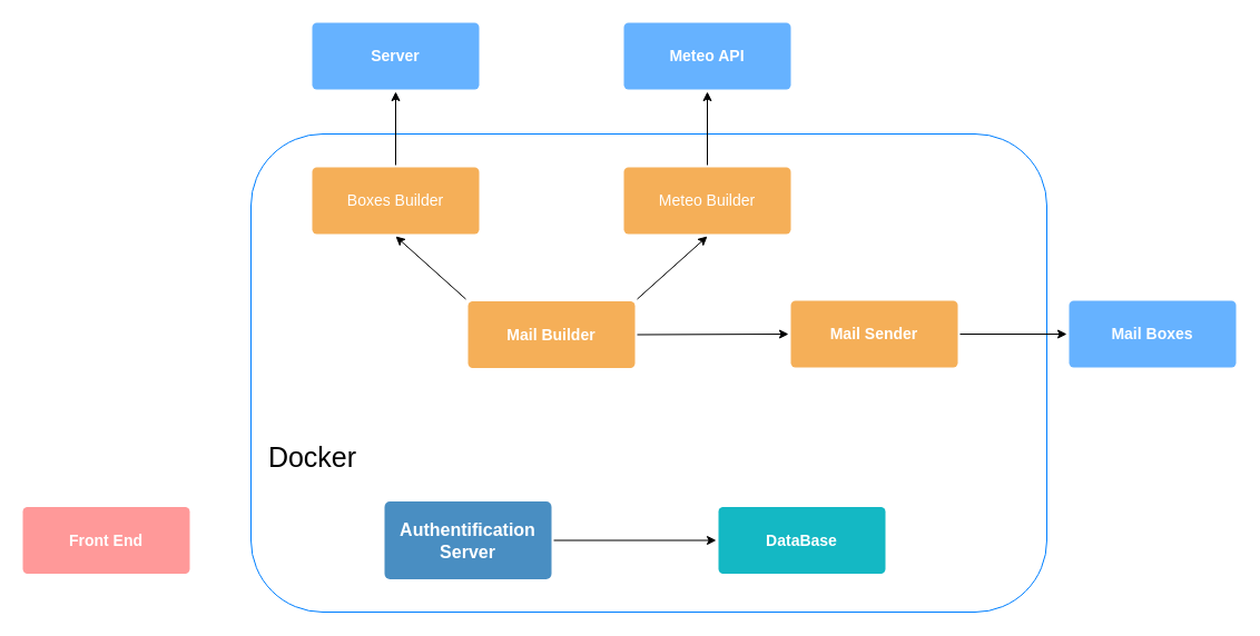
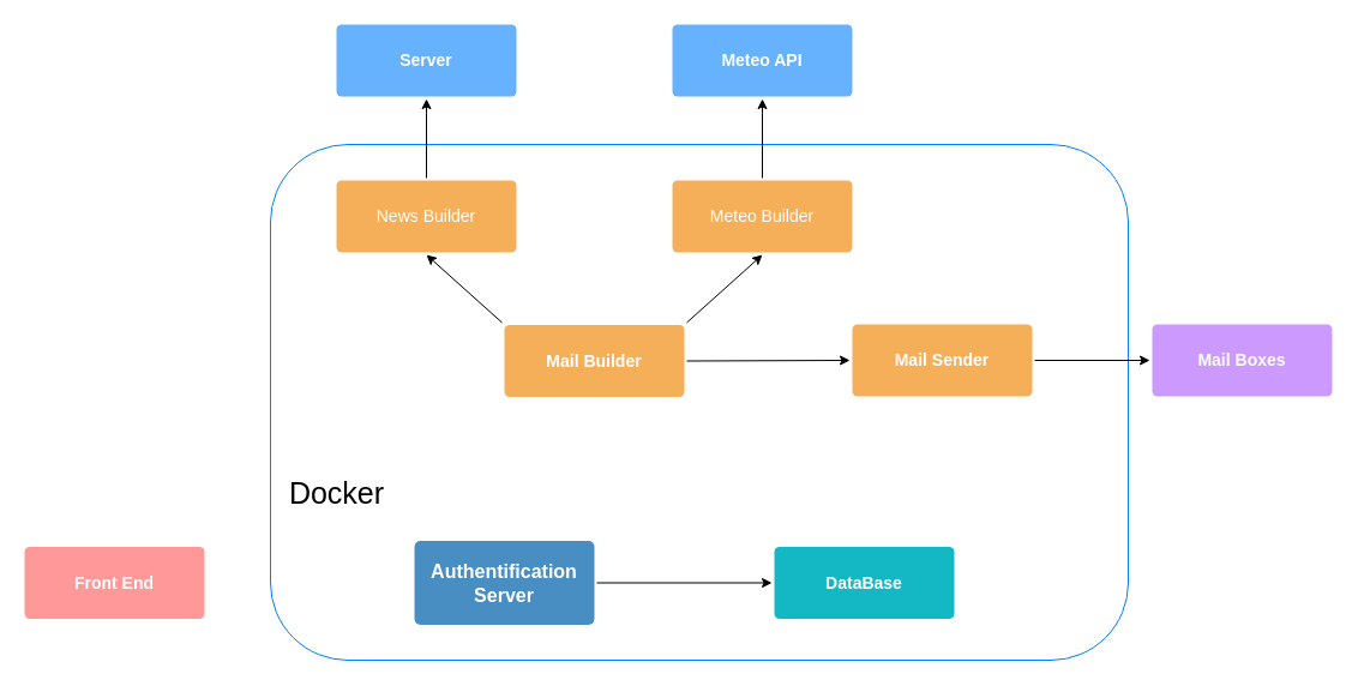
  <mxCell id="0" />
  <mxCell id="1" parent="0" />
  <mxCell id="2" value="&lt;div style=&quot;font-size: 25px ; line-height: 120%&quot; align=&quot;left&quot;&gt;&amp;nbsp;&amp;nbsp; &lt;br&gt;&lt;/div&gt;&lt;div style=&quot;font-size: 25px ; line-height: 120%&quot; align=&quot;left&quot;&gt;&lt;br&gt;&lt;/div&gt;&lt;div style=&quot;font-size: 25px ; line-height: 120%&quot; align=&quot;left&quot;&gt;&lt;br&gt;&lt;/div&gt;&lt;div style=&quot;font-size: 25px ; line-height: 120%&quot; align=&quot;left&quot;&gt;&lt;br&gt;&lt;/div&gt;&lt;div style=&quot;font-size: 25px ; line-height: 120%&quot; align=&quot;left&quot;&gt;&lt;br&gt;&lt;/div&gt;&lt;div style=&quot;font-size: 25px ; line-height: 120%&quot; align=&quot;left&quot;&gt;&amp;nbsp; Docker&lt;/div&gt;" style="rounded=1;whiteSpace=wrap;html=1;fillOpacity=0;align=left;strokeColor=#007FFF;" vertex="1" parent="1"><mxGeometry x="225" y="120" width="715" height="430" as="geometry" /></mxCell>
  <mxCell id="3" value="&lt;div&gt;Authentification&lt;/div&gt;&lt;div&gt;Server&lt;br&gt;&lt;/div&gt;" style="rounded=1;whiteSpace=wrap;html=1;shadow=0;labelBackgroundColor=none;strokeColor=none;strokeWidth=3;fillColor=#498EC2;fontFamily=Helvetica;fontSize=16;fontColor=#FFFFFF;align=center;fontStyle=1;spacing=5;arcSize=7;perimeterSpacing=2;" parent="1" vertex="1"><mxGeometry x="345" y="450.5" width="150" height="70" as="geometry" /></mxCell>
  <mxCell id="4" value="Front End" style="rounded=1;whiteSpace=wrap;html=1;shadow=0;labelBackgroundColor=none;strokeColor=none;strokeWidth=3;fillColor=#FF9999;fontFamily=Helvetica;fontSize=14;fontColor=#FFFFFF;align=center;spacing=5;fontStyle=1;arcSize=7;perimeterSpacing=2;" parent="1" vertex="1"><mxGeometry x="20" y="455.5" width="150" height="60" as="geometry" /></mxCell>
  <mxCell id="5" value="Mail Builder" style="rounded=1;whiteSpace=wrap;html=1;shadow=0;labelBackgroundColor=none;strokeColor=none;strokeWidth=3;fillColor=#F5AF58;fontFamily=Helvetica;fontSize=14;fontColor=#FFFFFF;align=center;spacing=5;fontStyle=1;arcSize=7;perimeterSpacing=2;" parent="1" vertex="1"><mxGeometry x="420" y="270.5" width="150" height="60" as="geometry" /></mxCell>
  <mxCell id="6" value="Meteo Builder" style="rounded=1;whiteSpace=wrap;html=1;shadow=0;labelBackgroundColor=none;strokeColor=none;strokeWidth=3;fillColor=#F5AF58;fontFamily=Helvetica;fontSize=14;fontColor=#FFFFFF;align=center;spacing=5;arcSize=7;perimeterSpacing=2;" parent="1" vertex="1"><mxGeometry x="560" y="150" width="150" height="60" as="geometry" /></mxCell>
- <mxCell id="7" value="Boxes Builder" style="rounded=1;whiteSpace=wrap;html=1;shadow=0;labelBackgroundColor=none;strokeColor=none;strokeWidth=3;fillColor=#f5af58;fontFamily=Helvetica;fontSize=14;fontColor=#FFFFFF;align=center;spacing=5;arcSize=7;perimeterSpacing=2;" parent="1" vertex="1"><mxGeometry x="280" y="150" width="150" height="60" as="geometry" /></mxCell>
+ <mxCell id="7" value="News Builder" style="rounded=1;whiteSpace=wrap;html=1;shadow=0;labelBackgroundColor=none;strokeColor=none;strokeWidth=3;fillColor=#f5af58;fontFamily=Helvetica;fontSize=14;fontColor=#FFFFFF;align=center;spacing=5;arcSize=7;perimeterSpacing=2;" parent="1" vertex="1"><mxGeometry x="280" y="150" width="150" height="60" as="geometry" /></mxCell>
  <mxCell id="8" value="DataBase" style="rounded=1;whiteSpace=wrap;html=1;shadow=0;labelBackgroundColor=none;strokeColor=none;strokeWidth=3;fillColor=#14B8C4;fontFamily=Helvetica;fontSize=14;fontColor=#FFFFFF;align=center;spacing=5;fontStyle=1;arcSize=7;perimeterSpacing=2;" parent="1" vertex="1"><mxGeometry x="645" y="455.5" width="150" height="60" as="geometry" /></mxCell>
  <mxCell id="9" value="Meteo API" style="rounded=1;whiteSpace=wrap;html=1;shadow=0;labelBackgroundColor=none;strokeColor=none;strokeWidth=3;fillColor=#66B2FF;fontFamily=Helvetica;fontSize=14;fontColor=#FFFFFF;align=center;spacing=5;fontStyle=1;arcSize=7;perimeterSpacing=2;" vertex="1" parent="1"><mxGeometry x="560" y="20" width="150" height="60" as="geometry" /></mxCell>
  <mxCell id="10" value="Server" style="rounded=1;whiteSpace=wrap;html=1;shadow=0;labelBackgroundColor=none;strokeColor=none;strokeWidth=3;fillColor=#66B2FF;fontFamily=Helvetica;fontSize=14;fontColor=#FFFFFF;align=center;spacing=5;fontStyle=1;arcSize=7;perimeterSpacing=2;" vertex="1" parent="1"><mxGeometry x="280" y="20" width="150" height="60" as="geometry" /></mxCell>
  <mxCell id="11" value="Mail Sender" style="rounded=1;whiteSpace=wrap;html=1;shadow=0;labelBackgroundColor=none;strokeColor=none;strokeWidth=3;fillColor=#F5AF58;fontFamily=Helvetica;fontSize=14;fontColor=#FFFFFF;align=center;spacing=5;fontStyle=1;arcSize=7;perimeterSpacing=2;" vertex="1" parent="1"><mxGeometry x="710" y="270" width="150" height="60" as="geometry" /></mxCell>
  <mxCell id="12" value="" style="endArrow=classic;html=1;fillColor=#000000;entryX=0;entryY=0.5;entryDx=0;entryDy=0;exitX=1;exitY=0.5;exitDx=0;exitDy=0;" edge="1" parent="1" source="11" target="13"><mxGeometry width="50" height="50" relative="1" as="geometry"><mxPoint x="470" y="280" as="sourcePoint" /><mxPoint x="520" y="230" as="targetPoint" /></mxGeometry></mxCell>
- <mxCell id="13" value="Mail Boxes" style="rounded=1;whiteSpace=wrap;html=1;shadow=0;labelBackgroundColor=none;strokeColor=none;strokeWidth=3;fillColor=#66b2ff;fontFamily=Helvetica;fontSize=14;fontColor=#FFFFFF;align=center;spacing=5;fontStyle=1;arcSize=7;perimeterSpacing=2;" vertex="1" parent="1"><mxGeometry x="960" y="270" width="150" height="60" as="geometry" /></mxCell>
+ <mxCell id="13" value="Mail Boxes" style="rounded=1;whiteSpace=wrap;html=1;shadow=0;labelBackgroundColor=none;strokeColor=none;strokeWidth=3;fillColor=#CC99FF;fontFamily=Helvetica;fontSize=14;fontColor=#FFFFFF;align=center;spacing=5;fontStyle=1;arcSize=7;perimeterSpacing=2;" vertex="1" parent="1"><mxGeometry x="960" y="270" width="150" height="60" as="geometry" /></mxCell>
  <mxCell id="14" value="" style="endArrow=classic;html=1;fillColor=#000000;entryX=0;entryY=0.5;entryDx=0;entryDy=0;exitX=1;exitY=0.5;exitDx=0;exitDy=0;" edge="1" parent="1" source="5" target="11"><mxGeometry width="50" height="50" relative="1" as="geometry"><mxPoint x="614" y="350" as="sourcePoint" /><mxPoint x="710" y="350" as="targetPoint" /></mxGeometry></mxCell>
  <mxCell id="15" value="" style="endArrow=classic;html=1;fillColor=#000000;exitX=1;exitY=0.5;exitDx=0;exitDy=0;" edge="1" parent="1" source="3" target="8"><mxGeometry width="50" height="50" relative="1" as="geometry"><mxPoint x="495" y="580" as="sourcePoint" /><mxPoint x="666" y="580" as="targetPoint" /></mxGeometry></mxCell>
  <mxCell id="16" value="" style="endArrow=classic;html=1;fillColor=#000000;entryX=0.5;entryY=1;entryDx=0;entryDy=0;exitX=0;exitY=0;exitDx=0;exitDy=0;" edge="1" parent="1" source="5" target="7"><mxGeometry width="50" height="50" relative="1" as="geometry"><mxPoint x="150" y="320" as="sourcePoint" /><mxPoint x="321" y="320" as="targetPoint" /></mxGeometry></mxCell>
  <mxCell id="17" value="" style="endArrow=classic;html=1;fillColor=#000000;entryX=0.5;entryY=1;entryDx=0;entryDy=0;exitX=1;exitY=0;exitDx=0;exitDy=0;" edge="1" parent="1" source="5" target="6"><mxGeometry width="50" height="50" relative="1" as="geometry"><mxPoint x="583" y="266.5" as="sourcePoint" /><mxPoint x="520" y="210" as="targetPoint" /></mxGeometry></mxCell>
  <mxCell id="18" value="" style="endArrow=classic;html=1;fillColor=#000000;entryX=0.5;entryY=1;entryDx=0;entryDy=0;exitX=0.5;exitY=0;exitDx=0;exitDy=0;" edge="1" parent="1" source="6" target="9"><mxGeometry width="50" height="50" relative="1" as="geometry"><mxPoint x="740" y="186.5" as="sourcePoint" /><mxPoint x="803" y="130" as="targetPoint" /></mxGeometry></mxCell>
  <mxCell id="19" value="" style="endArrow=classic;html=1;fillColor=#000000;entryX=0.5;entryY=1;entryDx=0;entryDy=0;exitX=0.5;exitY=0;exitDx=0;exitDy=0;" edge="1" parent="1" source="7" target="10"><mxGeometry width="50" height="50" relative="1" as="geometry"><mxPoint x="520" y="150" as="sourcePoint" /><mxPoint x="520" y="84" as="targetPoint" /></mxGeometry></mxCell>
